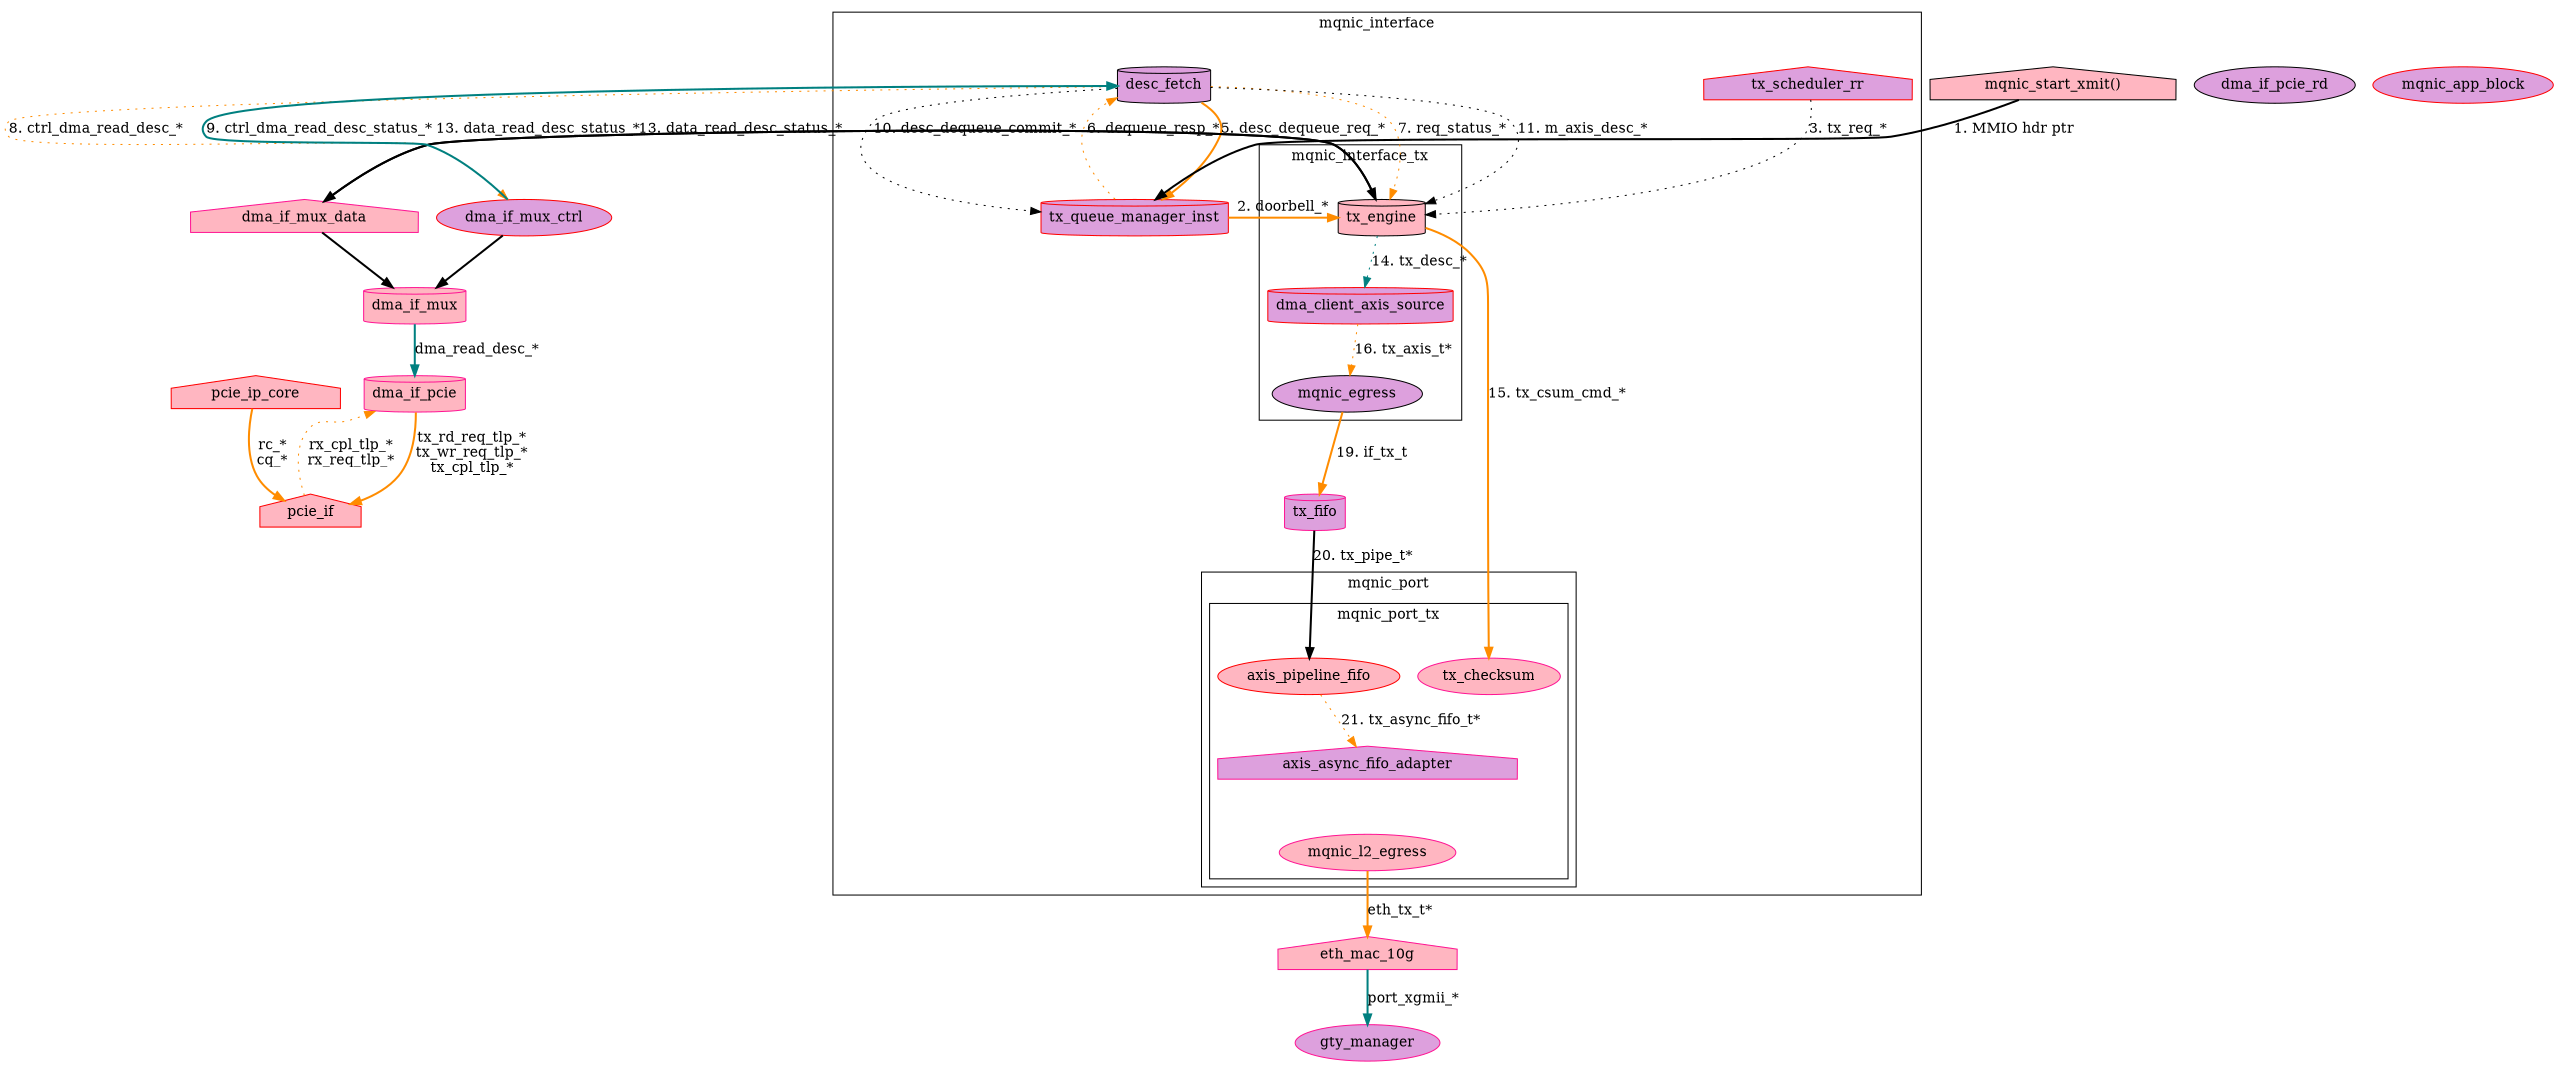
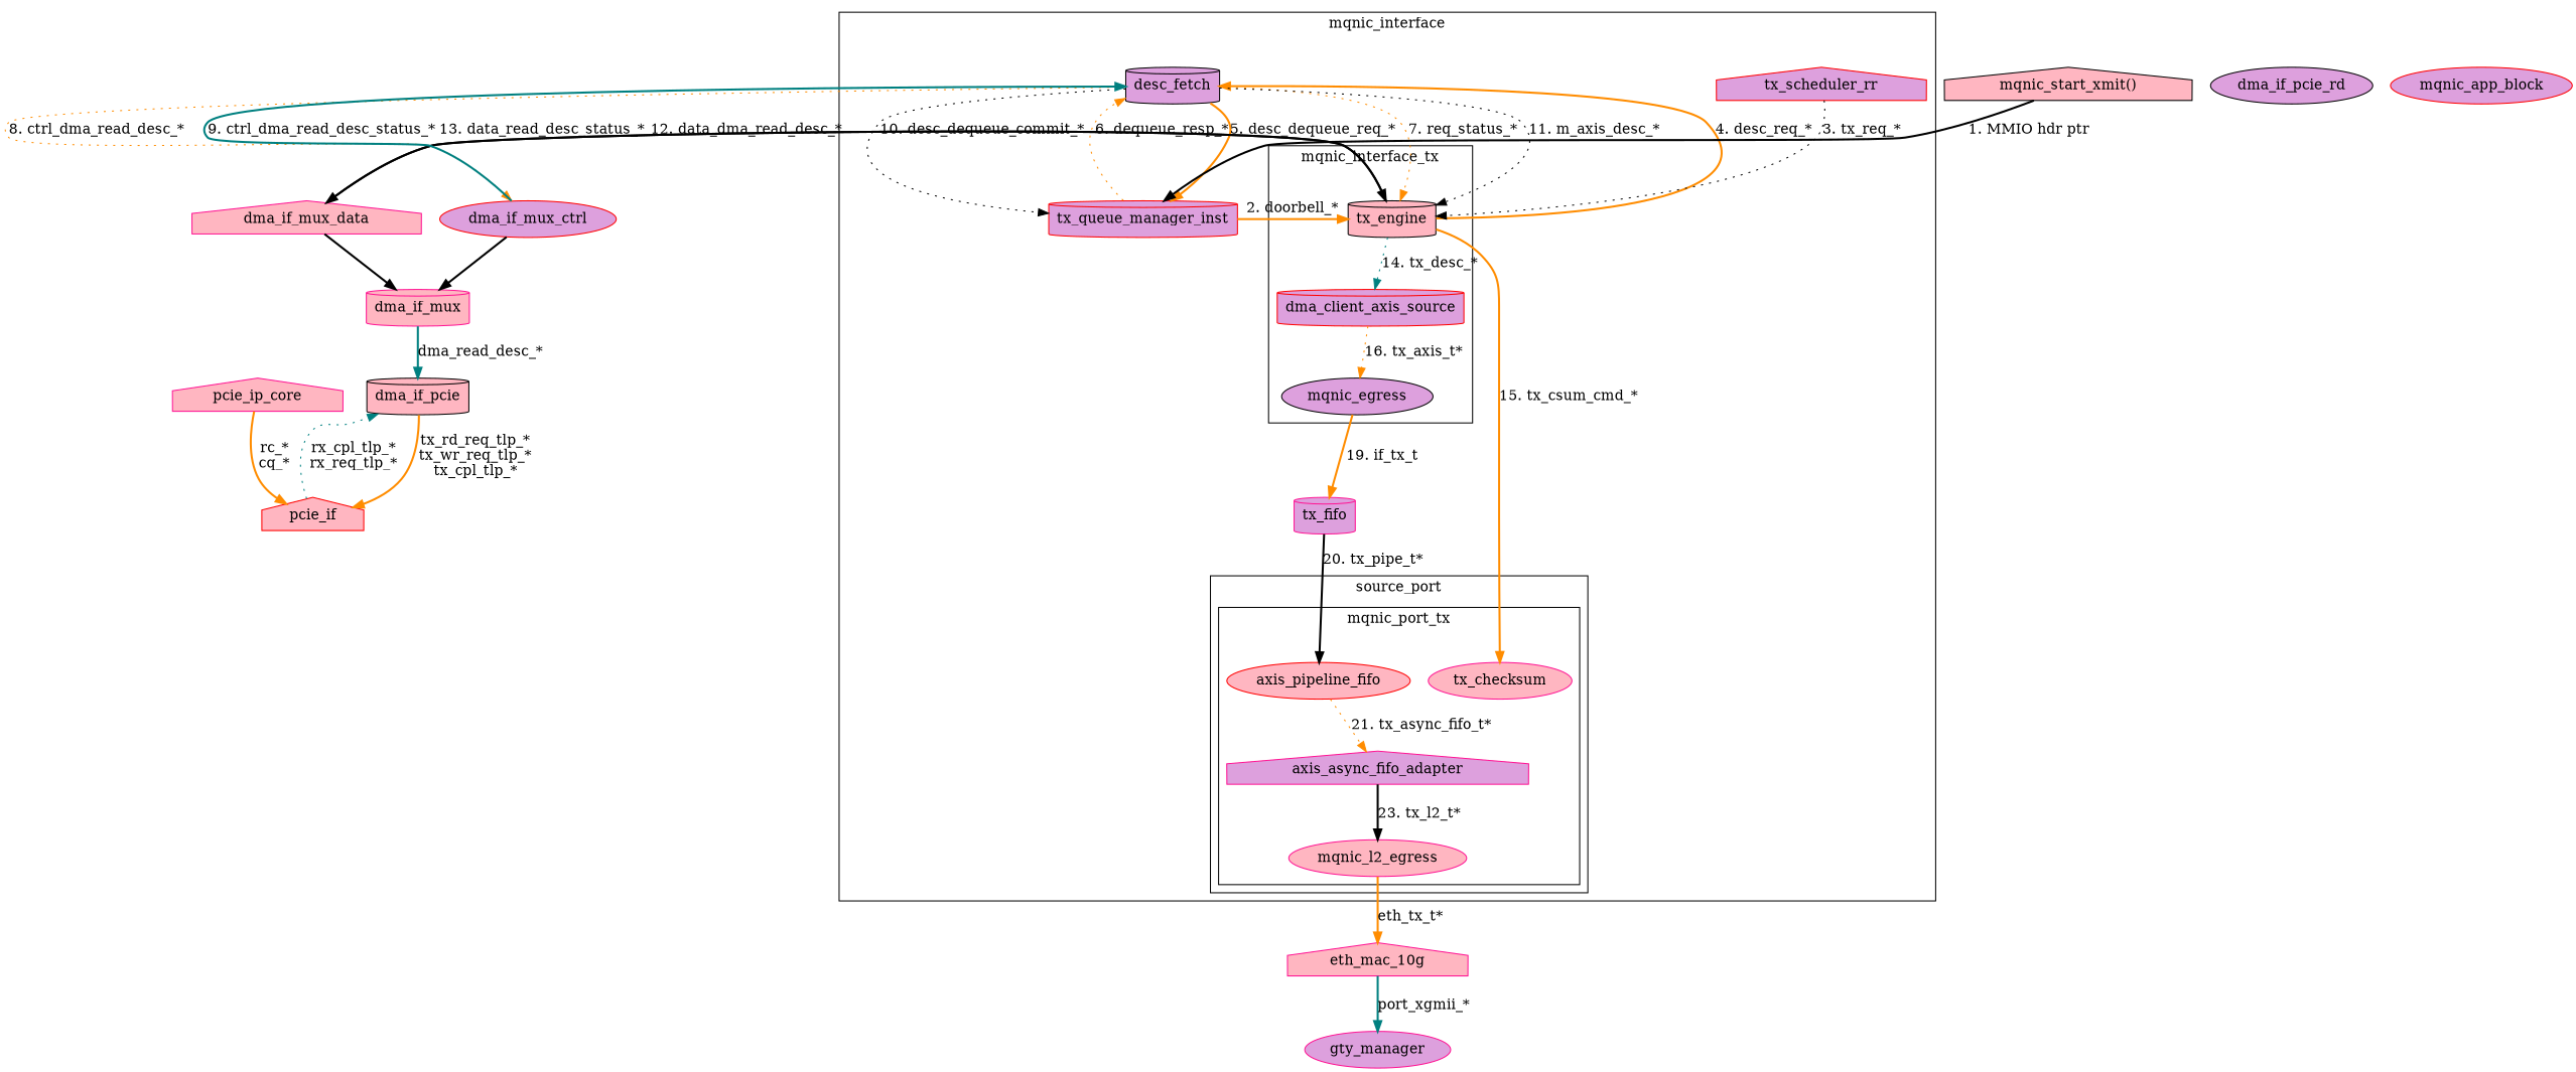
  digraph {
    node [color=deeppink fillcolor=lightpink shape=ellipse style=filled]
    edge [color=darkorange style=bold]
    n1 [color=black label=tx_engine shape=cylinder]
    n2 [color=black fillcolor=plum label=mqnic_egress]
    n3 [color=red fillcolor=plum label=dma_client_axis_source shape=cylinder]
    n4 [label=tx_checksum]
    n5 [color=red label=axis_pipeline_fifo]
    n6 [fillcolor=plum label=axis_async_fifo_adapter shape=house]
    n7 [label=mqnic_l2_egress]
    n8 [color=red fillcolor=plum label=tx_queue_manager_inst shape=cylinder]
    n9 [color=red fillcolor=plum label=tx_scheduler_rr shape=house]
    n10 [color=black fillcolor=plum label=desc_fetch shape=cylinder]
    n11 [fillcolor=plum label=tx_fifo shape=cylinder]
    n12 [label=dma_if_mux_data shape=house]
    n13 [label=eth_mac_10g shape=house]
    n14 [color=red fillcolor=plum label=dma_if_mux_ctrl]
    n15 [label=dma_if_mux shape=cylinder]
    n16 [fillcolor=plum label=gty_manager]
    n17 [color=black label="mqnic_start_xmit()" shape=house]
-   n18 [label=dma_if_pcie shape=cylinder]
+   n18 [color=black label=dma_if_pcie shape=cylinder]
    n19 [color=red label=pcie_if shape=house]
-   n20 [color=red label=pcie_ip_core shape=house]
+   n20 [label=pcie_ip_core shape=house]
    n21 [color=black fillcolor=plum label=dma_if_pcie_rd]
    n22 [color=red fillcolor=plum label=mqnic_app_block]
    subgraph cluster_1 {
      label=mqnic_interface
      n8
      n9
      n10
      n11
      subgraph cluster_2 {
        label=mqnic_interface_tx
        n1
        n2
        n3
      }
      subgraph cluster_3 {
-       label=mqnic_port
+       label=source_port
        subgraph cluster_4 {
          label=mqnic_port_tx
          n4
          n5
          n6
          n7
        }
      }
    }
    n1 -> n3 [color=teal label="14. tx_desc_*" style=dotted]
    n1 -> n4 [label="15. tx_csum_cmd_*"]
-   n1 -> n12 [color=black label="13. data_read_desc_status_*"]
+   n1 -> n10 [label="4. desc_req_*"]
+   n1 -> n12 [color=black label="12. data_dma_read_desc_*"]
    n2 -> n11 [label="19. if_tx_t"]
    n3 -> n2 [label="16. tx_axis_t*" style=dotted]
    n5 -> n6 [label="21. tx_async_fifo_t*" style=dotted]
+   n6 -> n7 [color=black label="23. tx_l2_t*"]
    n7 -> n13 [label="eth_tx_t*"]
    n8 -> n1 [label="2. doorbell_*"]
    n8 -> n10 [label="6. dequeue_resp_*" style=dotted]
    n9 -> n1 [color=black label="3. tx_req_*" style=dotted]
    n10 -> n1 [label="7. req_status_*" style=dotted]
    n10 -> n1 [color=black label="11. m_axis_desc_*" style=dotted]
    n10 -> n8 [label="5. desc_dequeue_req_*"]
    n10 -> n8 [color=black label="10. desc_dequeue_commit_*" style=dotted]
    n10 -> n14 [label="8. ctrl_dma_read_desc_*" style=dotted]
    n11 -> n5 [color=black label="20. tx_pipe_t*"]
    n12 -> n1 [color=black label="13. data_read_desc_status_*"]
    n12 -> n15 [color=black]
    n13 -> n16 [color=teal label="port_xgmii_*"]
    n14 -> n10 [color=teal label="9. ctrl_dma_read_desc_status_*"]
    n14 -> n15 [color=black]
    n15 -> n18 [color=teal label="dma_read_desc_*"]
    n17 -> n8 [color=black label="1. MMIO hdr ptr"]
    n18 -> n19 [label="tx_rd_req_tlp_*\ntx_wr_req_tlp_*\ntx_cpl_tlp_*"]
-   n19 -> n18 [label="rx_cpl_tlp_*\nrx_req_tlp_*" style=dotted]
+   n19 -> n18 [color=teal label="rx_cpl_tlp_*\nrx_req_tlp_*" style=dotted]
    n20 -> n19 [label="rc_*\ncq_*"]
  }
